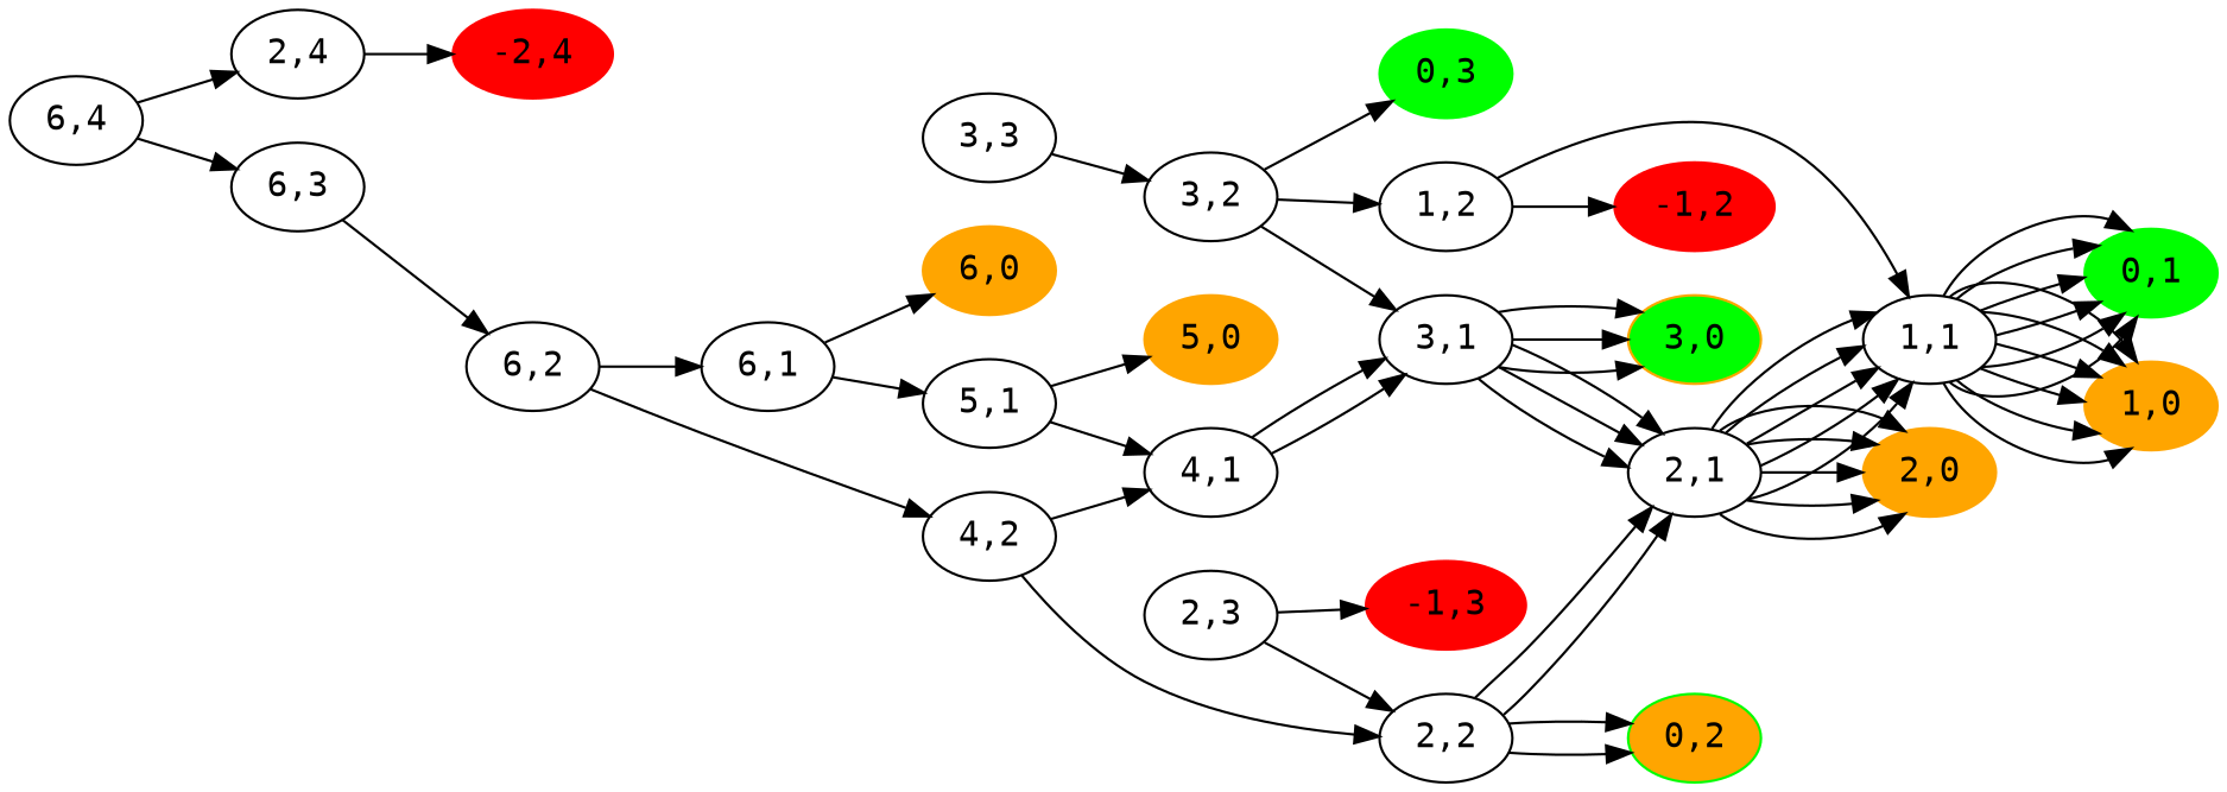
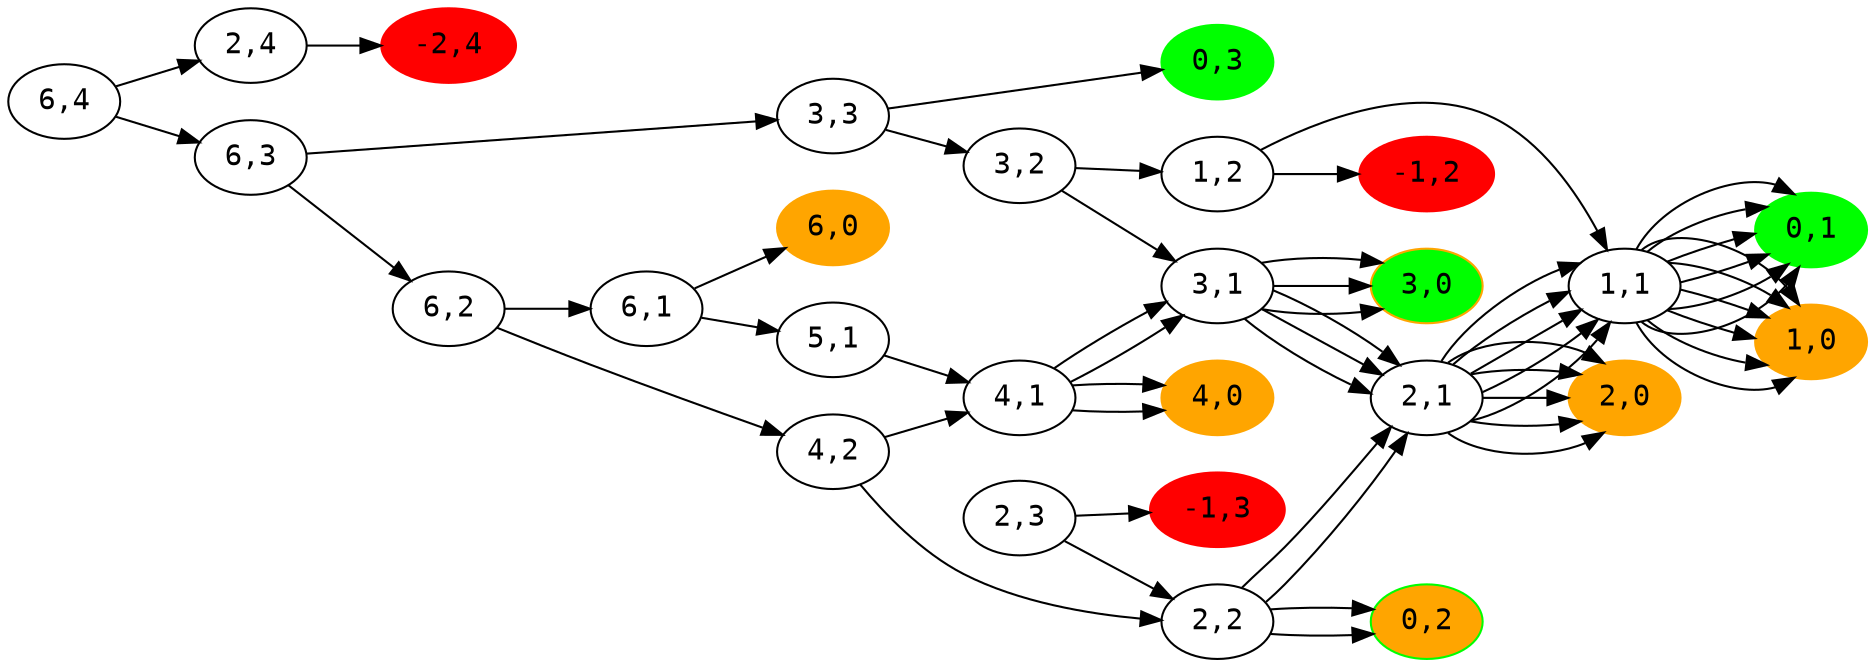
  digraph {
    fontname="DejaVu Sans Mono"
    rankdir=LR
    node [fontname="DejaVu Sans Mono"]
    edge [fontname="DejaVu Sans Mono"]
    "6,4"
    "2,4"
    "6,3"
    "-2,4" [color=red style=filled]
    "3,3"
    "6,2"
    "-1,3" [color=red style=filled]
    "2,3"
    "2,2"
    "0,3" [color=green style=filled]
    "3,2"
    "4,2"
    "6,1"
    "0,2" [color=green fillcolor=orange style=filled]
    "2,1"
    "1,1"
    "2,0" [color=orange style=filled]
    "0,1" [color=green style=filled]
    "1,0" [color=orange style=filled]
    "1,2"
    "3,1"
    "4,1"
    "5,1"
    "6,0" [color=orange style=filled]
    "-1,2" [color=red style=filled]
    "3,0" [color=orange fillcolor=green style=filled]
-   "5,0" [color=orange style=filled]
+   "4,0" [color=orange style=filled]
    "6,4" -> "2,4"
    "6,4" -> "6,3"
    "2,4" -> "-2,4"
+   "6,3" -> "3,3"
    "6,3" -> "6,2"
-   "3,2" -> "0,3"
+   "3,3" -> "0,3"
    "3,3" -> "3,2"
    "6,2" -> "4,2"
    "6,2" -> "6,1"
    "2,3" -> "-1,3"
    "2,3" -> "2,2"
    "2,2" -> "0,2"
    "2,2" -> "0,2"
    "2,2" -> "2,1"
    "2,2" -> "2,1"
    "3,2" -> "1,2"
    "3,2" -> "3,1"
    "4,2" -> "2,2"
    "4,2" -> "4,1"
    "6,1" -> "5,1"
    "6,1" -> "6,0"
    "2,1" -> "1,1"
    "2,1" -> "1,1"
    "2,1" -> "1,1"
    "2,1" -> "1,1"
    "2,1" -> "1,1"
    "2,1" -> "2,0"
    "2,1" -> "2,0"
    "2,1" -> "2,0"
    "2,1" -> "2,0"
    "2,1" -> "2,0"
    "1,1" -> "0,1"
    "1,1" -> "0,1"
    "1,1" -> "0,1"
    "1,1" -> "0,1"
    "1,1" -> "0,1"
    "1,1" -> "0,1"
    "1,1" -> "1,0"
    "1,1" -> "1,0"
    "1,1" -> "1,0"
    "1,1" -> "1,0"
    "1,1" -> "1,0"
    "1,1" -> "1,0"
    "1,2" -> "1,1"
    "1,2" -> "-1,2"
    "3,1" -> "2,1"
    "3,1" -> "2,1"
    "3,1" -> "2,1"
    "3,1" -> "3,0"
    "3,1" -> "3,0"
    "3,1" -> "3,0"
    "4,1" -> "3,1"
    "4,1" -> "3,1"
+   "4,1" -> "4,0"
+   "4,1" -> "4,0"
    "5,1" -> "4,1"
-   "5,1" -> "5,0"
  }
